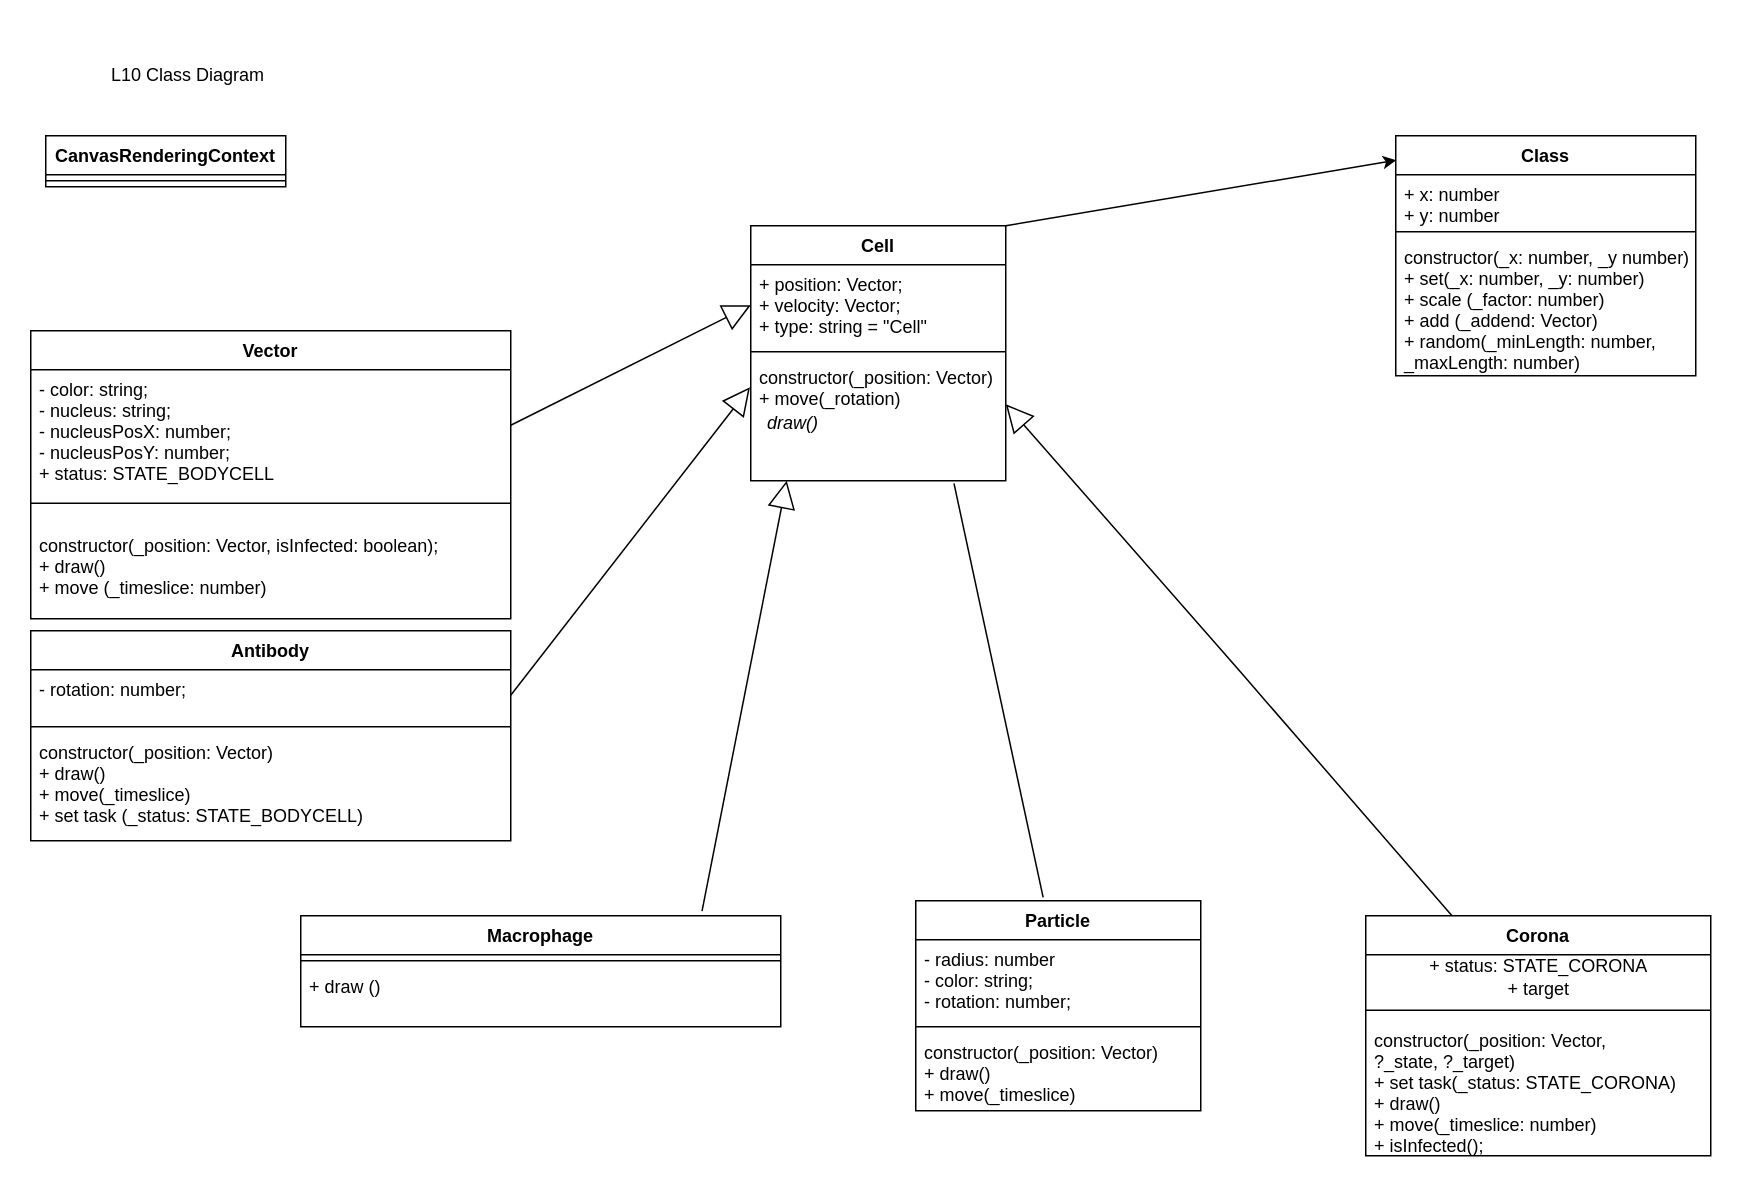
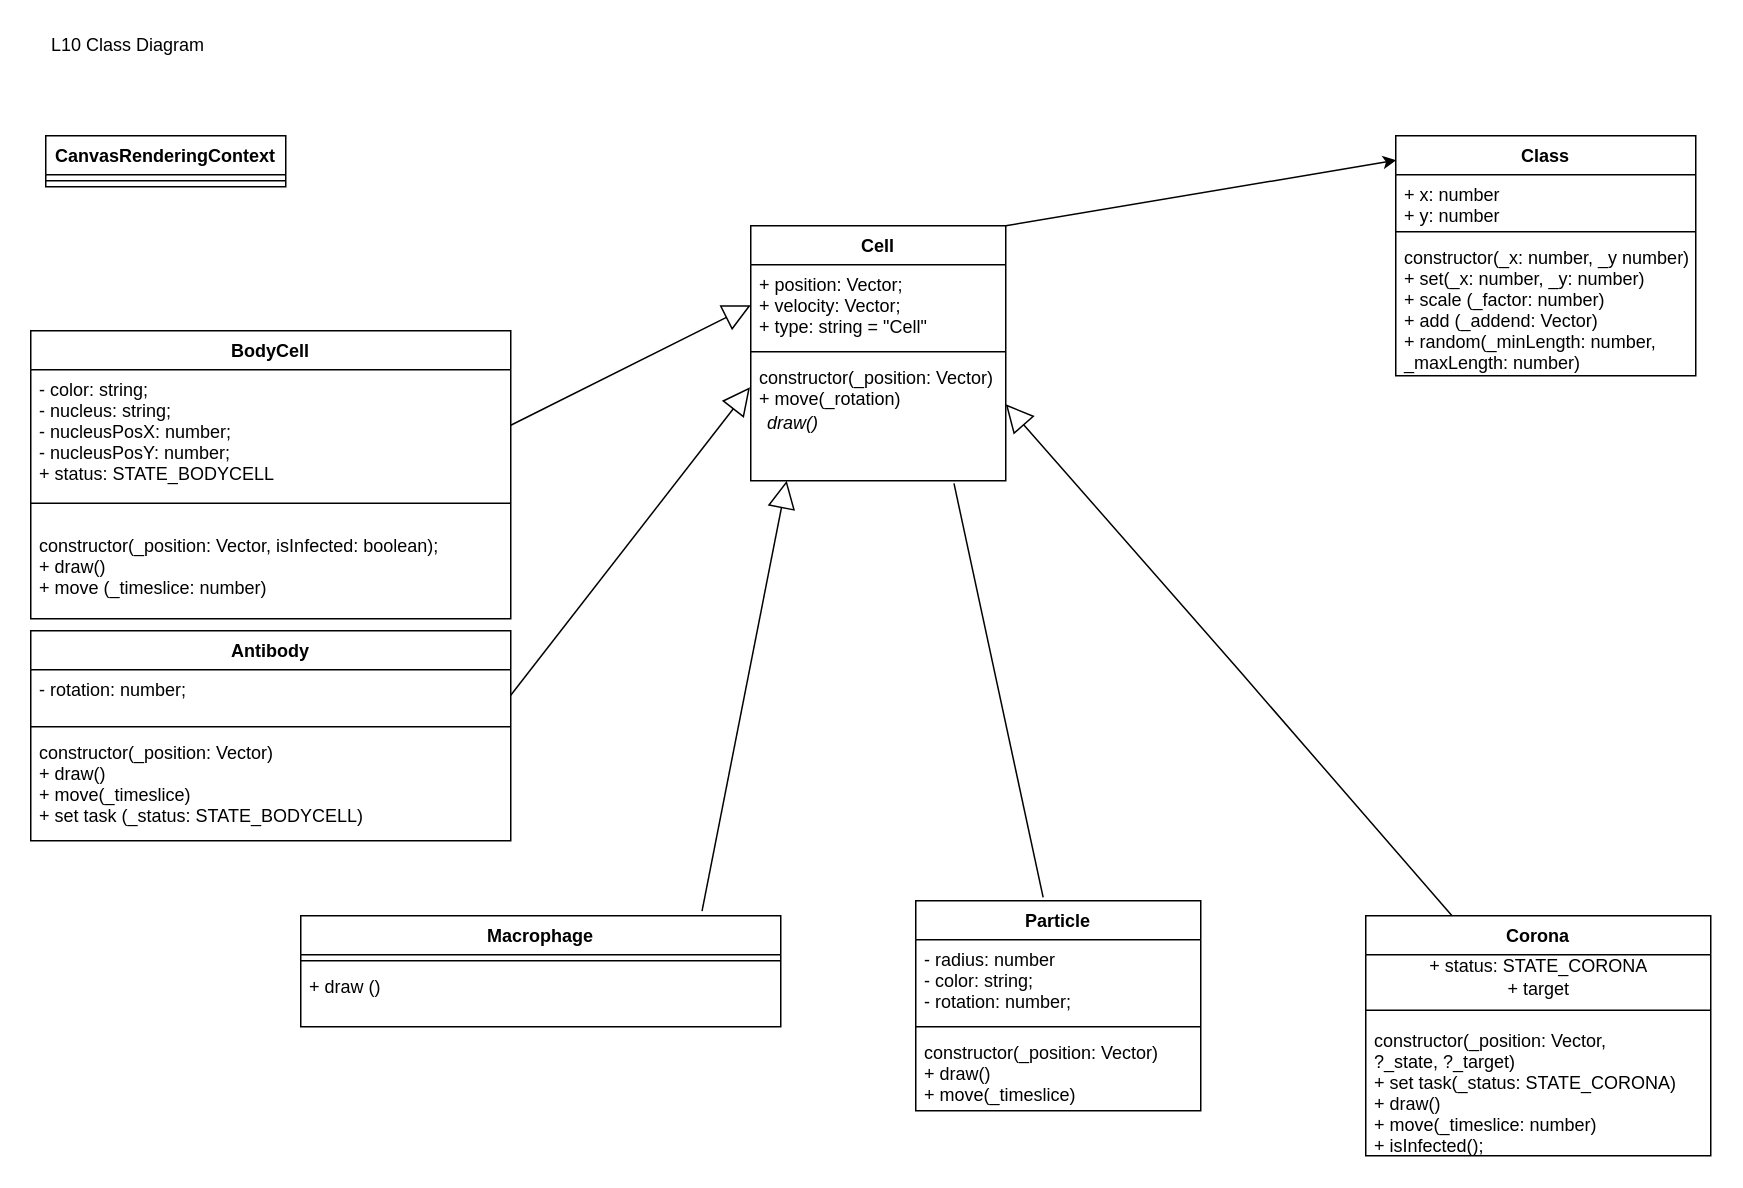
  <mxCell id="0" />
  <mxCell id="1" parent="0" />
- <mxCell id="2" value="L10 Class Diagram" style="text;html=1;strokeColor=none;fillColor=none;align=center;verticalAlign=middle;whiteSpace=wrap;rounded=0;" parent="1" vertex="1"><mxGeometry x="70" y="40" width="110" height="20" as="geometry" /></mxCell>
+ <mxCell id="2" value="L10 Class Diagram" style="text;html=1;strokeColor=none;fillColor=none;align=center;verticalAlign=middle;whiteSpace=wrap;rounded=0;" parent="1" vertex="1"><mxGeometry x="30" y="20" width="110" height="20" as="geometry" /></mxCell>
  <mxCell id="3" value="CanvasRenderingContext" style="swimlane;fontStyle=1;align=center;verticalAlign=top;childLayout=stackLayout;horizontal=1;startSize=26;horizontalStack=0;resizeParent=1;resizeParentMax=0;resizeLast=0;collapsible=1;marginBottom=0;" parent="1" vertex="1"><mxGeometry x="30" y="90" width="160" height="34" as="geometry" /></mxCell>
  <mxCell id="4" value="" style="line;strokeWidth=1;fillColor=none;align=left;verticalAlign=middle;spacingTop=-1;spacingLeft=3;spacingRight=3;rotatable=0;labelPosition=right;points=[];portConstraint=eastwest;" parent="3" vertex="1"><mxGeometry y="26" width="160" height="8" as="geometry" /></mxCell>
  <mxCell id="5" value="Class" style="swimlane;fontStyle=1;align=center;verticalAlign=top;childLayout=stackLayout;horizontal=1;startSize=26;horizontalStack=0;resizeParent=1;resizeParentMax=0;resizeLast=0;collapsible=1;marginBottom=0;" parent="1" vertex="1"><mxGeometry x="930" y="90" width="200" height="160" as="geometry" /></mxCell>
  <mxCell id="6" value="+ x: number&#10;+ y: number" style="text;strokeColor=none;fillColor=none;align=left;verticalAlign=top;spacingLeft=4;spacingRight=4;overflow=hidden;rotatable=0;points=[[0,0.5],[1,0.5]];portConstraint=eastwest;" parent="5" vertex="1"><mxGeometry y="26" width="200" height="34" as="geometry" /></mxCell>
  <mxCell id="7" value="" style="line;strokeWidth=1;fillColor=none;align=left;verticalAlign=middle;spacingTop=-1;spacingLeft=3;spacingRight=3;rotatable=0;labelPosition=right;points=[];portConstraint=eastwest;" parent="5" vertex="1"><mxGeometry y="60" width="200" height="8" as="geometry" /></mxCell>
  <mxCell id="8" value="constructor(_x: number, _y number)&#10;+ set(_x: number, _y: number)&#10;+ scale (_factor: number)&#10;+ add (_addend: Vector)&#10;+ random(_minLength: number, &#10;_maxLength: number)" style="text;strokeColor=none;fillColor=none;align=left;verticalAlign=top;spacingLeft=4;spacingRight=4;overflow=hidden;rotatable=0;points=[[0,0.5],[1,0.5]];portConstraint=eastwest;" parent="5" vertex="1"><mxGeometry y="68" width="200" height="92" as="geometry" /></mxCell>
  <mxCell id="9" value="Corona" style="swimlane;fontStyle=1;align=center;verticalAlign=top;childLayout=stackLayout;horizontal=1;startSize=26;horizontalStack=0;resizeParent=1;resizeParentMax=0;resizeLast=0;collapsible=1;marginBottom=0;" parent="1" vertex="1"><mxGeometry x="910" y="610" width="230" height="160" as="geometry" /></mxCell>
  <mxCell id="10" value="+ status: STATE_CORONA&lt;br&gt;+ target" style="text;html=1;align=center;verticalAlign=middle;resizable=0;points=[];autosize=1;" parent="9" vertex="1"><mxGeometry y="26" width="230" height="30" as="geometry" /></mxCell>
  <mxCell id="11" value="" style="line;strokeWidth=1;fillColor=none;align=left;verticalAlign=middle;spacingTop=-1;spacingLeft=3;spacingRight=3;rotatable=0;labelPosition=right;points=[];portConstraint=eastwest;" parent="9" vertex="1"><mxGeometry y="56" width="230" height="14" as="geometry" /></mxCell>
  <mxCell id="12" value="constructor(_position: Vector, &#10;?_state, ?_target)&#10;+ set task(_status: STATE_CORONA)&#10;+ draw()&#10;+ move(_timeslice: number)&#10;+ isInfected();&#10;" style="text;strokeColor=none;fillColor=none;align=left;verticalAlign=top;spacingLeft=4;spacingRight=4;overflow=hidden;rotatable=0;points=[[0,0.5],[1,0.5]];portConstraint=eastwest;" parent="9" vertex="1"><mxGeometry y="70" width="230" height="90" as="geometry" /></mxCell>
  <mxCell id="13" value="Particle" style="swimlane;fontStyle=1;align=center;verticalAlign=top;childLayout=stackLayout;horizontal=1;startSize=26;horizontalStack=0;resizeParent=1;resizeParentMax=0;resizeLast=0;collapsible=1;marginBottom=0;" parent="1" vertex="1"><mxGeometry x="610" y="600" width="190" height="140" as="geometry" /></mxCell>
  <mxCell id="14" value="- radius: number&#10;- color: string; &#10;- rotation: number;" style="text;strokeColor=none;fillColor=none;align=left;verticalAlign=top;spacingLeft=4;spacingRight=4;overflow=hidden;rotatable=0;points=[[0,0.5],[1,0.5]];portConstraint=eastwest;" parent="13" vertex="1"><mxGeometry y="26" width="190" height="54" as="geometry" /></mxCell>
  <mxCell id="15" value="" style="line;strokeWidth=1;fillColor=none;align=left;verticalAlign=middle;spacingTop=-1;spacingLeft=3;spacingRight=3;rotatable=0;labelPosition=right;points=[];portConstraint=eastwest;" parent="13" vertex="1"><mxGeometry y="80" width="190" height="8" as="geometry" /></mxCell>
  <mxCell id="16" value="constructor(_position: Vector)&#10;+ draw()&#10;+ move(_timeslice)" style="text;strokeColor=none;fillColor=none;align=left;verticalAlign=top;spacingLeft=4;spacingRight=4;overflow=hidden;rotatable=0;points=[[0,0.5],[1,0.5]];portConstraint=eastwest;" parent="13" vertex="1"><mxGeometry y="88" width="190" height="52" as="geometry" /></mxCell>
  <mxCell id="17" value="Macrophage" style="swimlane;fontStyle=1;align=center;verticalAlign=top;childLayout=stackLayout;horizontal=1;startSize=26;horizontalStack=0;resizeParent=1;resizeParentMax=0;resizeLast=0;collapsible=1;marginBottom=0;" parent="1" vertex="1"><mxGeometry x="200" y="610" width="320" height="74" as="geometry" /></mxCell>
  <mxCell id="18" value="" style="line;strokeWidth=1;fillColor=none;align=left;verticalAlign=middle;spacingTop=-1;spacingLeft=3;spacingRight=3;rotatable=0;labelPosition=right;points=[];portConstraint=eastwest;" parent="17" vertex="1"><mxGeometry y="26" width="320" height="8" as="geometry" /></mxCell>
  <mxCell id="19" value="+ draw ()" style="text;strokeColor=none;fillColor=none;align=left;verticalAlign=top;spacingLeft=4;spacingRight=4;overflow=hidden;rotatable=0;points=[[0,0.5],[1,0.5]];portConstraint=eastwest;" parent="17" vertex="1"><mxGeometry y="34" width="320" height="40" as="geometry" /></mxCell>
  <mxCell id="20" value="Antibody" style="swimlane;fontStyle=1;align=center;verticalAlign=top;childLayout=stackLayout;horizontal=1;startSize=26;horizontalStack=0;resizeParent=1;resizeParentMax=0;resizeLast=0;collapsible=1;marginBottom=0;" parent="1" vertex="1"><mxGeometry x="20" y="420" width="320" height="140" as="geometry" /></mxCell>
  <mxCell id="21" value="- rotation: number;" style="text;strokeColor=none;fillColor=none;align=left;verticalAlign=top;spacingLeft=4;spacingRight=4;overflow=hidden;rotatable=0;points=[[0,0.5],[1,0.5]];portConstraint=eastwest;" parent="20" vertex="1"><mxGeometry y="26" width="320" height="34" as="geometry" /></mxCell>
  <mxCell id="22" value="" style="line;strokeWidth=1;fillColor=none;align=left;verticalAlign=middle;spacingTop=-1;spacingLeft=3;spacingRight=3;rotatable=0;labelPosition=right;points=[];portConstraint=eastwest;" parent="20" vertex="1"><mxGeometry y="60" width="320" height="8" as="geometry" /></mxCell>
  <mxCell id="23" value="constructor(_position: Vector)&#10;+ draw()&#10;+ move(_timeslice)&#10;+ set task (_status: STATE_BODYCELL)" style="text;strokeColor=none;fillColor=none;align=left;verticalAlign=top;spacingLeft=4;spacingRight=4;overflow=hidden;rotatable=0;points=[[0,0.5],[1,0.5]];portConstraint=eastwest;" parent="20" vertex="1"><mxGeometry y="68" width="320" height="72" as="geometry" /></mxCell>
- <mxCell id="24" value="Vector" style="swimlane;fontStyle=1;align=center;verticalAlign=top;childLayout=stackLayout;horizontal=1;startSize=26;horizontalStack=0;resizeParent=1;resizeParentMax=0;resizeLast=0;collapsible=1;marginBottom=0;" parent="1" vertex="1"><mxGeometry x="20" y="220" width="320" height="192" as="geometry" /></mxCell>
+ <mxCell id="24" value="BodyCell" style="swimlane;fontStyle=1;align=center;verticalAlign=top;childLayout=stackLayout;horizontal=1;startSize=26;horizontalStack=0;resizeParent=1;resizeParentMax=0;resizeLast=0;collapsible=1;marginBottom=0;" parent="1" vertex="1"><mxGeometry x="20" y="220" width="320" height="192" as="geometry" /></mxCell>
  <mxCell id="25" value="- color: string; &#10;- nucleus: string;&#10;- nucleusPosX: number; &#10;- nucleusPosY: number;&#10;+ status: STATE_BODYCELL" style="text;strokeColor=none;fillColor=none;align=left;verticalAlign=top;spacingLeft=4;spacingRight=4;overflow=hidden;rotatable=0;points=[[0,0.5],[1,0.5]];portConstraint=eastwest;" parent="24" vertex="1"><mxGeometry y="26" width="320" height="74" as="geometry" /></mxCell>
  <mxCell id="26" value="" style="line;strokeWidth=1;fillColor=none;align=left;verticalAlign=middle;spacingTop=-1;spacingLeft=3;spacingRight=3;rotatable=0;labelPosition=right;points=[];portConstraint=eastwest;" parent="24" vertex="1"><mxGeometry y="100" width="320" height="30" as="geometry" /></mxCell>
  <mxCell id="27" value="constructor(_position: Vector, isInfected: boolean);&#10;+ draw()&#10;+ move (_timeslice: number)" style="text;strokeColor=none;fillColor=none;align=left;verticalAlign=top;spacingLeft=4;spacingRight=4;overflow=hidden;rotatable=0;points=[[0,0.5],[1,0.5]];portConstraint=eastwest;" parent="24" vertex="1"><mxGeometry y="130" width="320" height="62" as="geometry" /></mxCell>
  <mxCell id="28" value="Cell" style="swimlane;fontStyle=1;align=center;verticalAlign=top;childLayout=stackLayout;horizontal=1;startSize=26;horizontalStack=0;resizeParent=1;resizeParentMax=0;resizeLast=0;collapsible=1;marginBottom=0;" parent="1" vertex="1"><mxGeometry x="500" y="150" width="170" height="170" as="geometry" /></mxCell>
  <mxCell id="29" value="+ position: Vector; &#10;+ velocity: Vector;&#10;+ type: string = &quot;Cell&quot; " style="text;strokeColor=none;fillColor=none;align=left;verticalAlign=top;spacingLeft=4;spacingRight=4;overflow=hidden;rotatable=0;points=[[0,0.5],[1,0.5]];portConstraint=eastwest;" parent="28" vertex="1"><mxGeometry y="26" width="170" height="54" as="geometry" /></mxCell>
  <mxCell id="30" value="" style="line;strokeWidth=1;fillColor=none;align=left;verticalAlign=middle;spacingTop=-1;spacingLeft=3;spacingRight=3;rotatable=0;labelPosition=right;points=[];portConstraint=eastwest;" parent="28" vertex="1"><mxGeometry y="80" width="170" height="8" as="geometry" /></mxCell>
  <mxCell id="31" value="constructor(_position: Vector)&#10;+ move(_rotation)" style="text;strokeColor=none;fillColor=none;align=left;verticalAlign=top;spacingLeft=4;spacingRight=4;overflow=hidden;rotatable=0;points=[[0,0.5],[1,0.5]];portConstraint=eastwest;fontStyle=0" parent="28" vertex="1"><mxGeometry y="88" width="170" height="62" as="geometry" /></mxCell>
  <mxCell id="32" value="&lt;i&gt;draw()&amp;nbsp; &amp;nbsp; &amp;nbsp; &amp;nbsp; &amp;nbsp; &amp;nbsp; &amp;nbsp; &amp;nbsp; &amp;nbsp; &amp;nbsp; &amp;nbsp; &amp;nbsp; &amp;nbsp; &amp;nbsp; &amp;nbsp; &amp;nbsp; &amp;nbsp;&amp;nbsp;&lt;br&gt;&lt;br&gt;&lt;br&gt;&lt;br&gt;&lt;br&gt;&lt;/i&gt;" style="text;html=1;strokeColor=none;fillColor=none;align=center;verticalAlign=middle;whiteSpace=wrap;rounded=0;" parent="28" vertex="1"><mxGeometry y="150" width="170" height="20" as="geometry" /></mxCell>
  <mxCell id="33" value="" style="endArrow=block;endSize=16;endFill=0;html=1;exitX=0.836;exitY=-0.042;exitDx=0;exitDy=0;exitPerimeter=0;" parent="1" source="17" edge="1"><mxGeometry width="160" relative="1" as="geometry"><mxPoint x="550" y="500" as="sourcePoint" /><mxPoint x="524" y="320" as="targetPoint" /></mxGeometry></mxCell>
  <mxCell id="34" value="" style="endArrow=block;endSize=16;endFill=0;html=1;exitX=1;exitY=0.5;exitDx=0;exitDy=0;entryX=-0.003;entryY=0.318;entryDx=0;entryDy=0;entryPerimeter=0;" parent="1" source="21" target="31" edge="1"><mxGeometry width="160" relative="1" as="geometry"><mxPoint x="550" y="500" as="sourcePoint" /><mxPoint x="490" y="240" as="targetPoint" /></mxGeometry></mxCell>
  <mxCell id="35" value="" style="endArrow=block;endSize=16;endFill=0;html=1;exitX=1;exitY=0.5;exitDx=0;exitDy=0;entryX=0;entryY=0.5;entryDx=0;entryDy=0;" parent="1" source="25" target="29" edge="1"><mxGeometry width="160" relative="1" as="geometry"><mxPoint x="550" y="500" as="sourcePoint" /><mxPoint x="710" y="500" as="targetPoint" /></mxGeometry></mxCell>
  <mxCell id="36" value="" style="endArrow=none;endSize=16;endFill=0;html=1;exitX=0.447;exitY=-0.016;exitDx=0;exitDy=0;exitPerimeter=0;entryX=0.797;entryY=1.09;entryDx=0;entryDy=0;entryPerimeter=0;" parent="1" source="13" target="32" edge="1"><mxGeometry width="160" relative="1" as="geometry"><mxPoint x="620" y="430" as="sourcePoint" /><mxPoint x="780" y="430" as="targetPoint" /></mxGeometry></mxCell>
  <mxCell id="37" value="" style="endArrow=block;endSize=16;endFill=0;html=1;exitX=0.25;exitY=0;exitDx=0;exitDy=0;entryX=1;entryY=0.5;entryDx=0;entryDy=0;" parent="1" source="9" target="31" edge="1"><mxGeometry width="160" relative="1" as="geometry"><mxPoint x="800" y="400" as="sourcePoint" /><mxPoint x="960" y="400" as="targetPoint" /><Array as="points"><mxPoint x="820" y="440" /></Array></mxGeometry></mxCell>
  <mxCell id="38" value="" style="endArrow=classic;html=1;exitX=1;exitY=0;exitDx=0;exitDy=0;entryX=0.002;entryY=0.102;entryDx=0;entryDy=0;entryPerimeter=0;" parent="1" source="28" target="5" edge="1"><mxGeometry width="50" height="50" relative="1" as="geometry"><mxPoint x="730" y="170" as="sourcePoint" /><mxPoint x="780" y="120" as="targetPoint" /></mxGeometry></mxCell>
